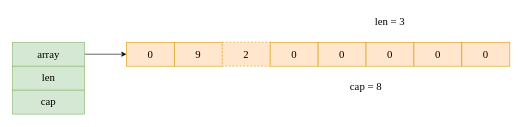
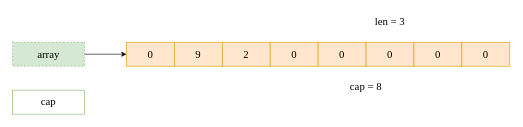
  <mxCell id="0" />
  <mxCell id="1" parent="0" />
  <mxCell id="2" value="" style="edgeStyle=orthogonalEdgeStyle;rounded=0;orthogonalLoop=1;jettySize=auto;html=1;fontFamily=Comic Sans MS;fontSize=18;" edge="1" parent="1" source="3" target="6"><mxGeometry relative="1" as="geometry" /></mxCell>
- <mxCell id="3" value="array" style="rounded=0;whiteSpace=wrap;html=1;fontSize=18;fontFamily=Comic Sans MS;fillColor=#d5e8d4;strokeColor=#82b366;" vertex="1" parent="1"><mxGeometry x="20" y="70" width="120" height="40" as="geometry" /></mxCell>
- <mxCell id="4" value="len" style="rounded=0;whiteSpace=wrap;html=1;fontSize=18;fontFamily=Comic Sans MS;fillColor=#d5e8d4;strokeColor=#82b366;" vertex="1" parent="1"><mxGeometry x="20" y="110" width="120" height="40" as="geometry" /></mxCell>
- <mxCell id="5" value="cap" style="rounded=0;whiteSpace=wrap;html=1;fontSize=18;fontFamily=Comic Sans MS;fillColor=#d5e8d4;strokeColor=#82b366;" vertex="1" parent="1"><mxGeometry x="20" y="150" width="120" height="40" as="geometry" /></mxCell>
+ <mxCell id="3" value="array" style="rounded=0;whiteSpace=wrap;html=1;fontSize=18;fontFamily=Comic Sans MS;fillColor=#d5e8d4;strokeColor=#82b366;dashed=1;" vertex="1" parent="1"><mxGeometry x="20" y="70" width="120" height="40" as="geometry" /></mxCell>
+ <mxCell id="5" value="cap" style="rounded=0;whiteSpace=wrap;html=1;fontSize=18;fontFamily=Comic Sans MS;fillColor=#ffffff;strokeColor=#82b366;" vertex="1" parent="1"><mxGeometry x="20" y="150" width="120" height="40" as="geometry" /></mxCell>
  <mxCell id="6" value="0" style="rounded=0;whiteSpace=wrap;html=1;fontFamily=Comic Sans MS;fontSize=18;fillColor=#ffe6cc;strokeColor=#d79b00;" vertex="1" parent="1"><mxGeometry x="210" y="70" width="80" height="40" as="geometry" /></mxCell>
  <mxCell id="7" value="9" style="rounded=0;whiteSpace=wrap;html=1;fontFamily=Comic Sans MS;fontSize=18;fillColor=#ffe6cc;strokeColor=#d79b00;" vertex="1" parent="1"><mxGeometry x="290" y="70" width="80" height="40" as="geometry" /></mxCell>
- <mxCell id="8" value="2" style="rounded=0;whiteSpace=wrap;html=1;fontFamily=Comic Sans MS;fontSize=18;fillColor=#ffe6cc;strokeColor=#d79b00;dashed=1;" vertex="1" parent="1"><mxGeometry x="370" y="70" width="80" height="40" as="geometry" /></mxCell>
+ <mxCell id="8" value="2" style="rounded=0;whiteSpace=wrap;html=1;fontFamily=Comic Sans MS;fontSize=18;fillColor=#ffe6cc;strokeColor=#d79b00;" vertex="1" parent="1"><mxGeometry x="370" y="70" width="80" height="40" as="geometry" /></mxCell>
  <mxCell id="9" value="0" style="rounded=0;whiteSpace=wrap;html=1;fontFamily=Comic Sans MS;fontSize=18;fillColor=#ffe6cc;strokeColor=#d79b00;" vertex="1" parent="1"><mxGeometry x="450" y="70" width="80" height="40" as="geometry" /></mxCell>
  <mxCell id="10" value="0" style="rounded=0;whiteSpace=wrap;html=1;fontFamily=Comic Sans MS;fontSize=18;fillColor=#ffe6cc;strokeColor=#d79b00;" vertex="1" parent="1"><mxGeometry x="530" y="70" width="80" height="40" as="geometry" /></mxCell>
  <mxCell id="11" value="0" style="rounded=0;whiteSpace=wrap;html=1;fontFamily=Comic Sans MS;fontSize=18;fillColor=#ffe6cc;strokeColor=#d79b00;" vertex="1" parent="1"><mxGeometry x="610" y="70" width="80" height="40" as="geometry" /></mxCell>
  <mxCell id="12" value="0" style="rounded=0;whiteSpace=wrap;html=1;fontFamily=Comic Sans MS;fontSize=18;fillColor=#ffe6cc;strokeColor=#d79b00;" vertex="1" parent="1"><mxGeometry x="690" y="70" width="80" height="40" as="geometry" /></mxCell>
  <mxCell id="13" value="0" style="rounded=0;whiteSpace=wrap;html=1;fontFamily=Comic Sans MS;fontSize=18;fillColor=#ffe6cc;strokeColor=#d79b00;" vertex="1" parent="1"><mxGeometry x="770" y="70" width="80" height="40" as="geometry" /></mxCell>
  <mxCell id="14" value="len = 3" style="text;html=1;strokeColor=none;fillColor=none;align=center;verticalAlign=middle;whiteSpace=wrap;rounded=0;fontFamily=Comic Sans MS;fontSize=18;" vertex="1" parent="1"><mxGeometry x="620" y="20" width="60" height="30" as="geometry" /></mxCell>
  <mxCell id="15" value="cap = 8" style="text;html=1;strokeColor=none;fillColor=none;align=center;verticalAlign=middle;whiteSpace=wrap;rounded=0;fontFamily=Comic Sans MS;fontSize=18;" vertex="1" parent="1"><mxGeometry x="570" y="130" width="80" height="30" as="geometry" /></mxCell>
